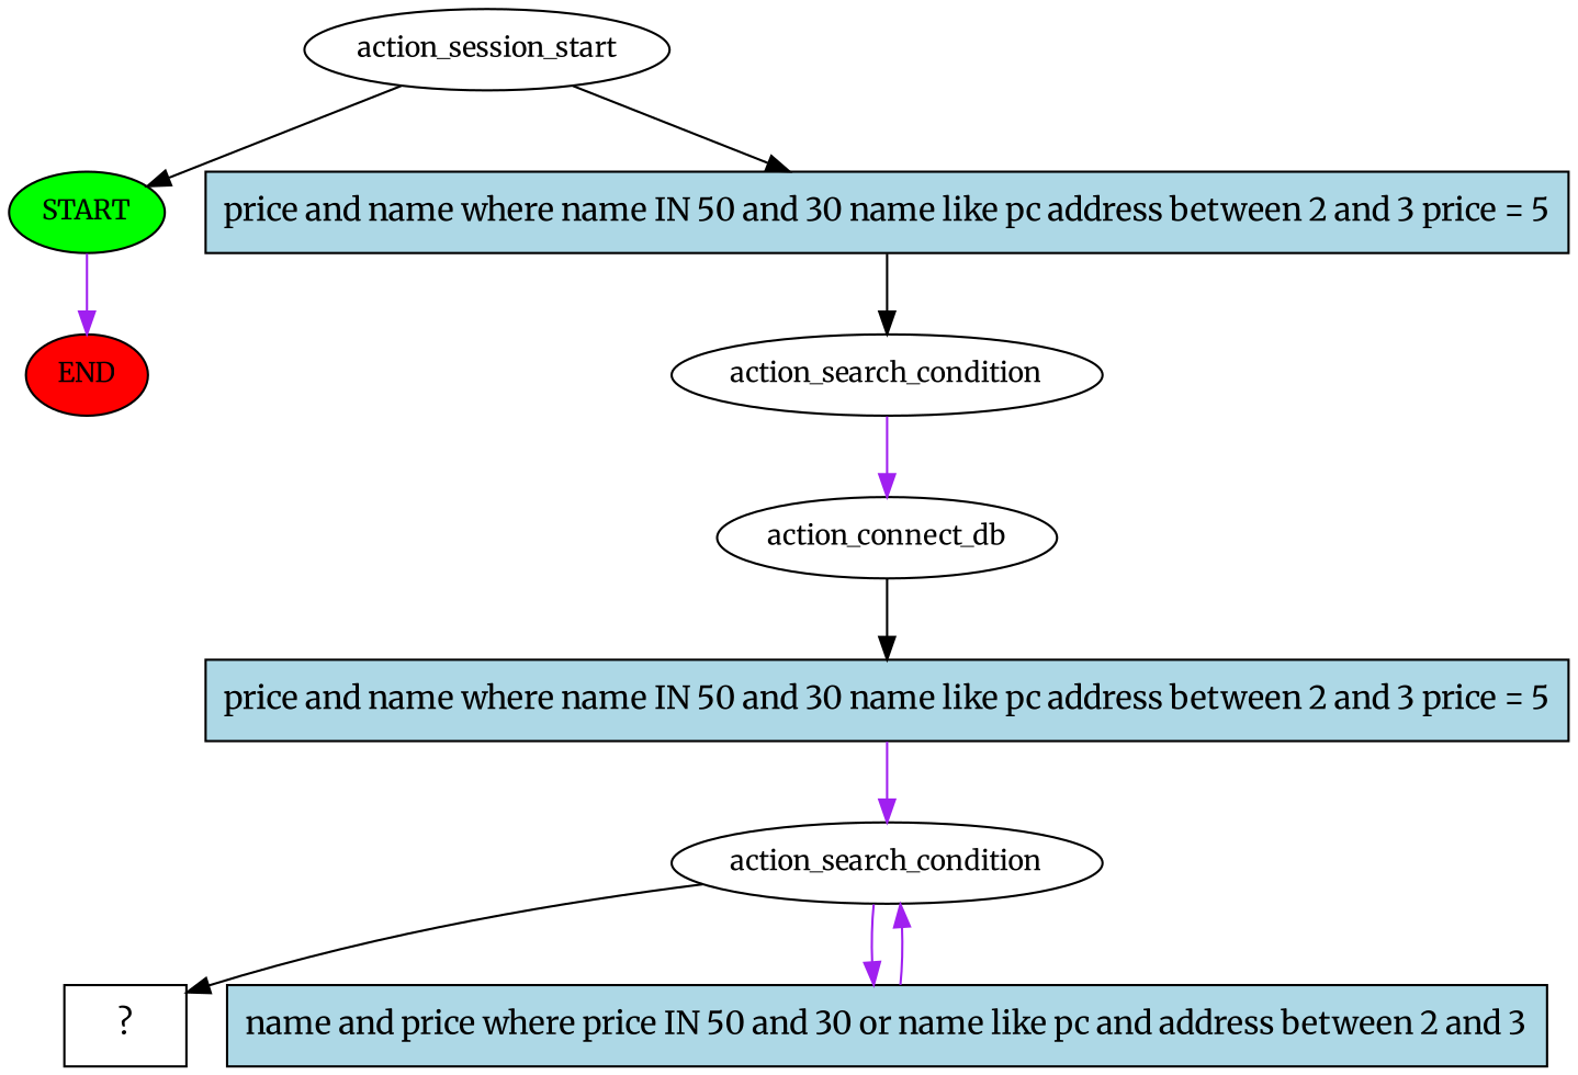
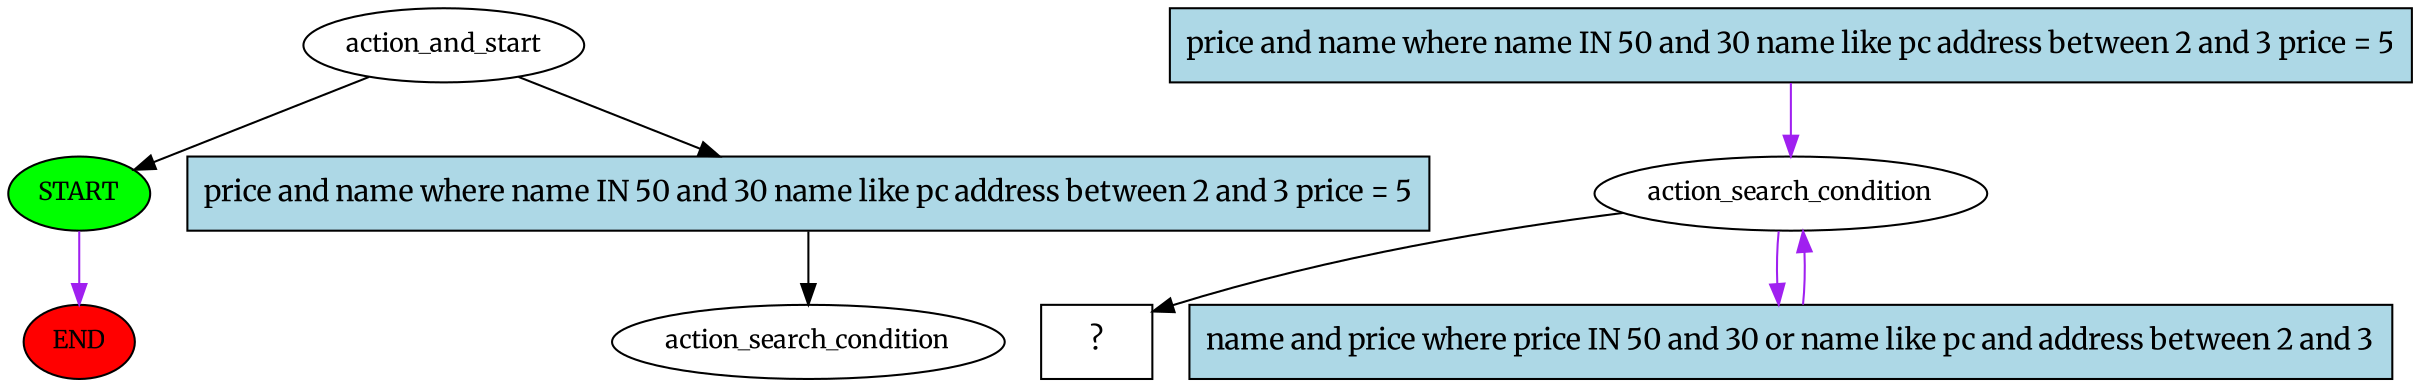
  digraph {
    fontname=Merriweather
    node [fontname=Merriweather fontsize=12]
    edge [color=purple fontname=Merriweather]
    n1 [fillcolor=green label=START style=filled]
    n2 [fillcolor=red label=END style=filled]
-   n3 [label=action_session_start]
+   n3 [label=action_and_start]
    n4 [fillcolor=lightblue label="price and name where name IN 50 and 30 name like pc address between 2 and 3 price = 5" shape=rect style=filled fontsize=""]
    n5 [label=action_search_condition]
-   n6 [label=action_connect_db]
    n7 [fillcolor=lightblue label="price and name where name IN 50 and 30 name like pc address between 2 and 3 price = 5" shape=rect style=filled fontsize=""]
    n8 [label=action_search_condition]
    n9 [label="  ?  " shape=rect fontsize=""]
    n10 [fillcolor=lightblue label="name and price where price IN 50 and 30 or name like pc and address between 2 and 3" shape=rect style=filled fontsize=""]
    n1 -> n2
    n3 -> n1 [color=black]
    n3 -> n4 [color=black]
    n4 -> n5 [color=black]
-   n5 -> n6
-   n6 -> n7 [color=black]
    n7 -> n8
    n8 -> n9 [color=black]
    n8 -> n10
    n10 -> n8
  }
